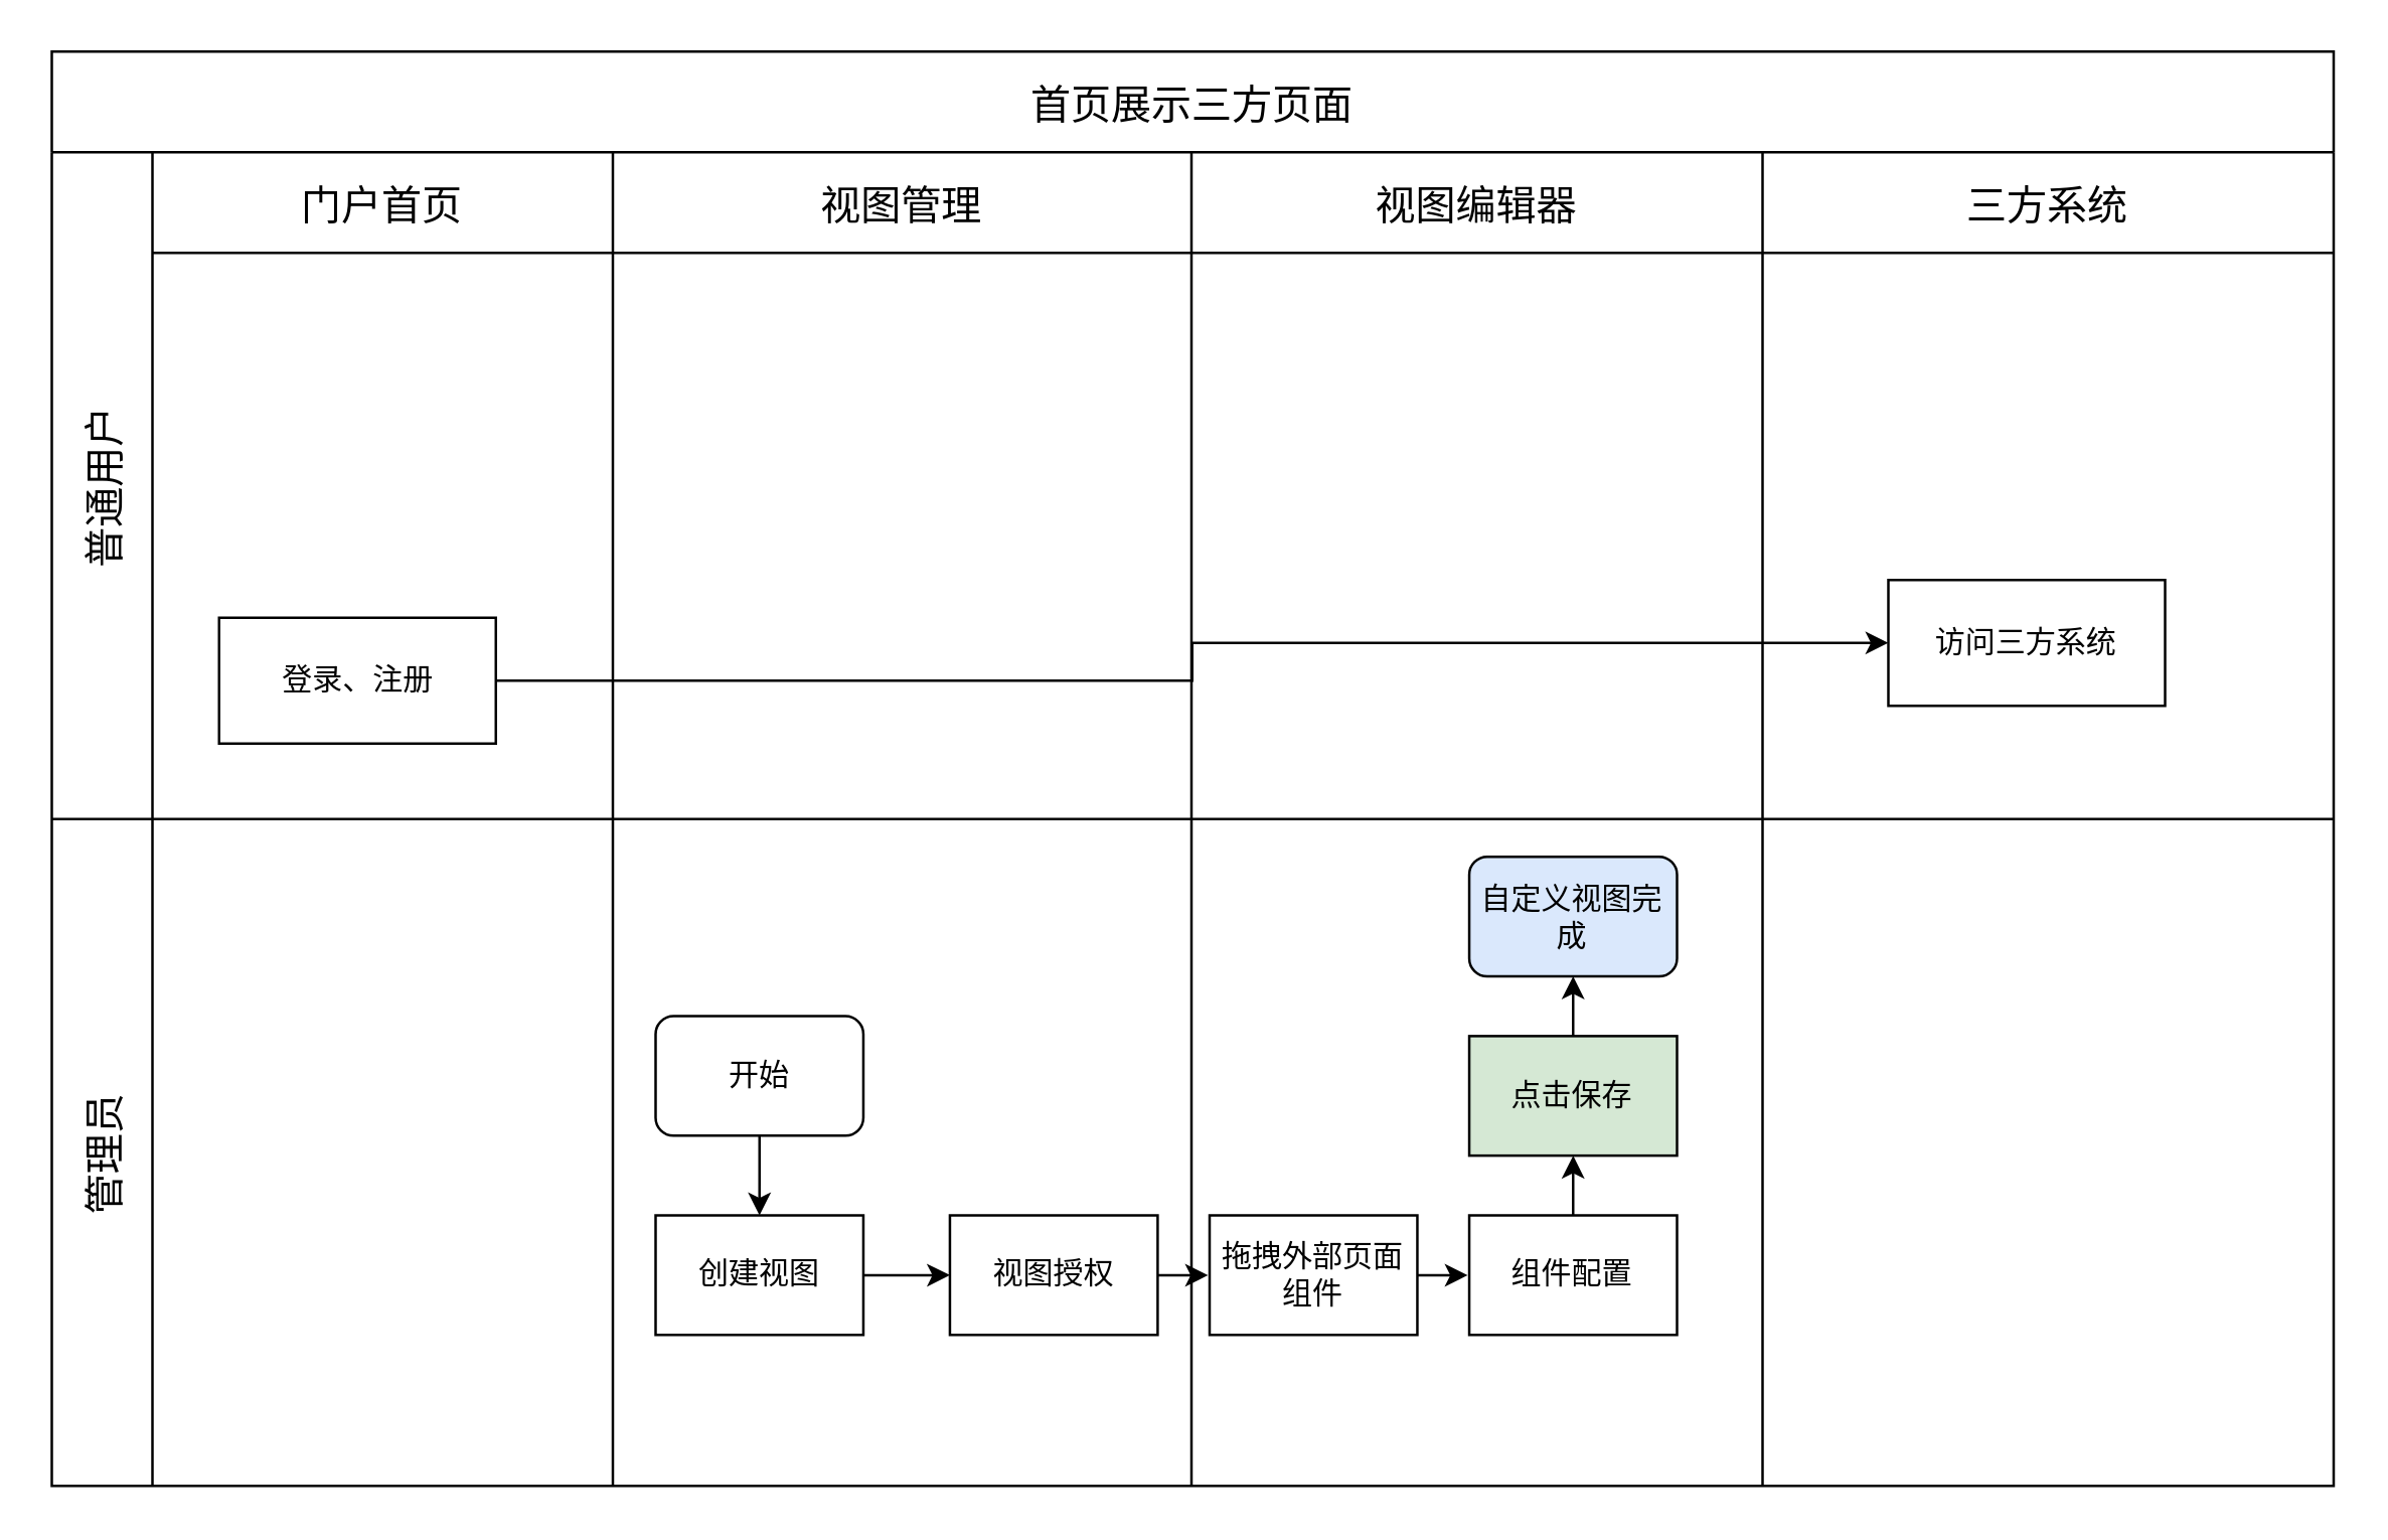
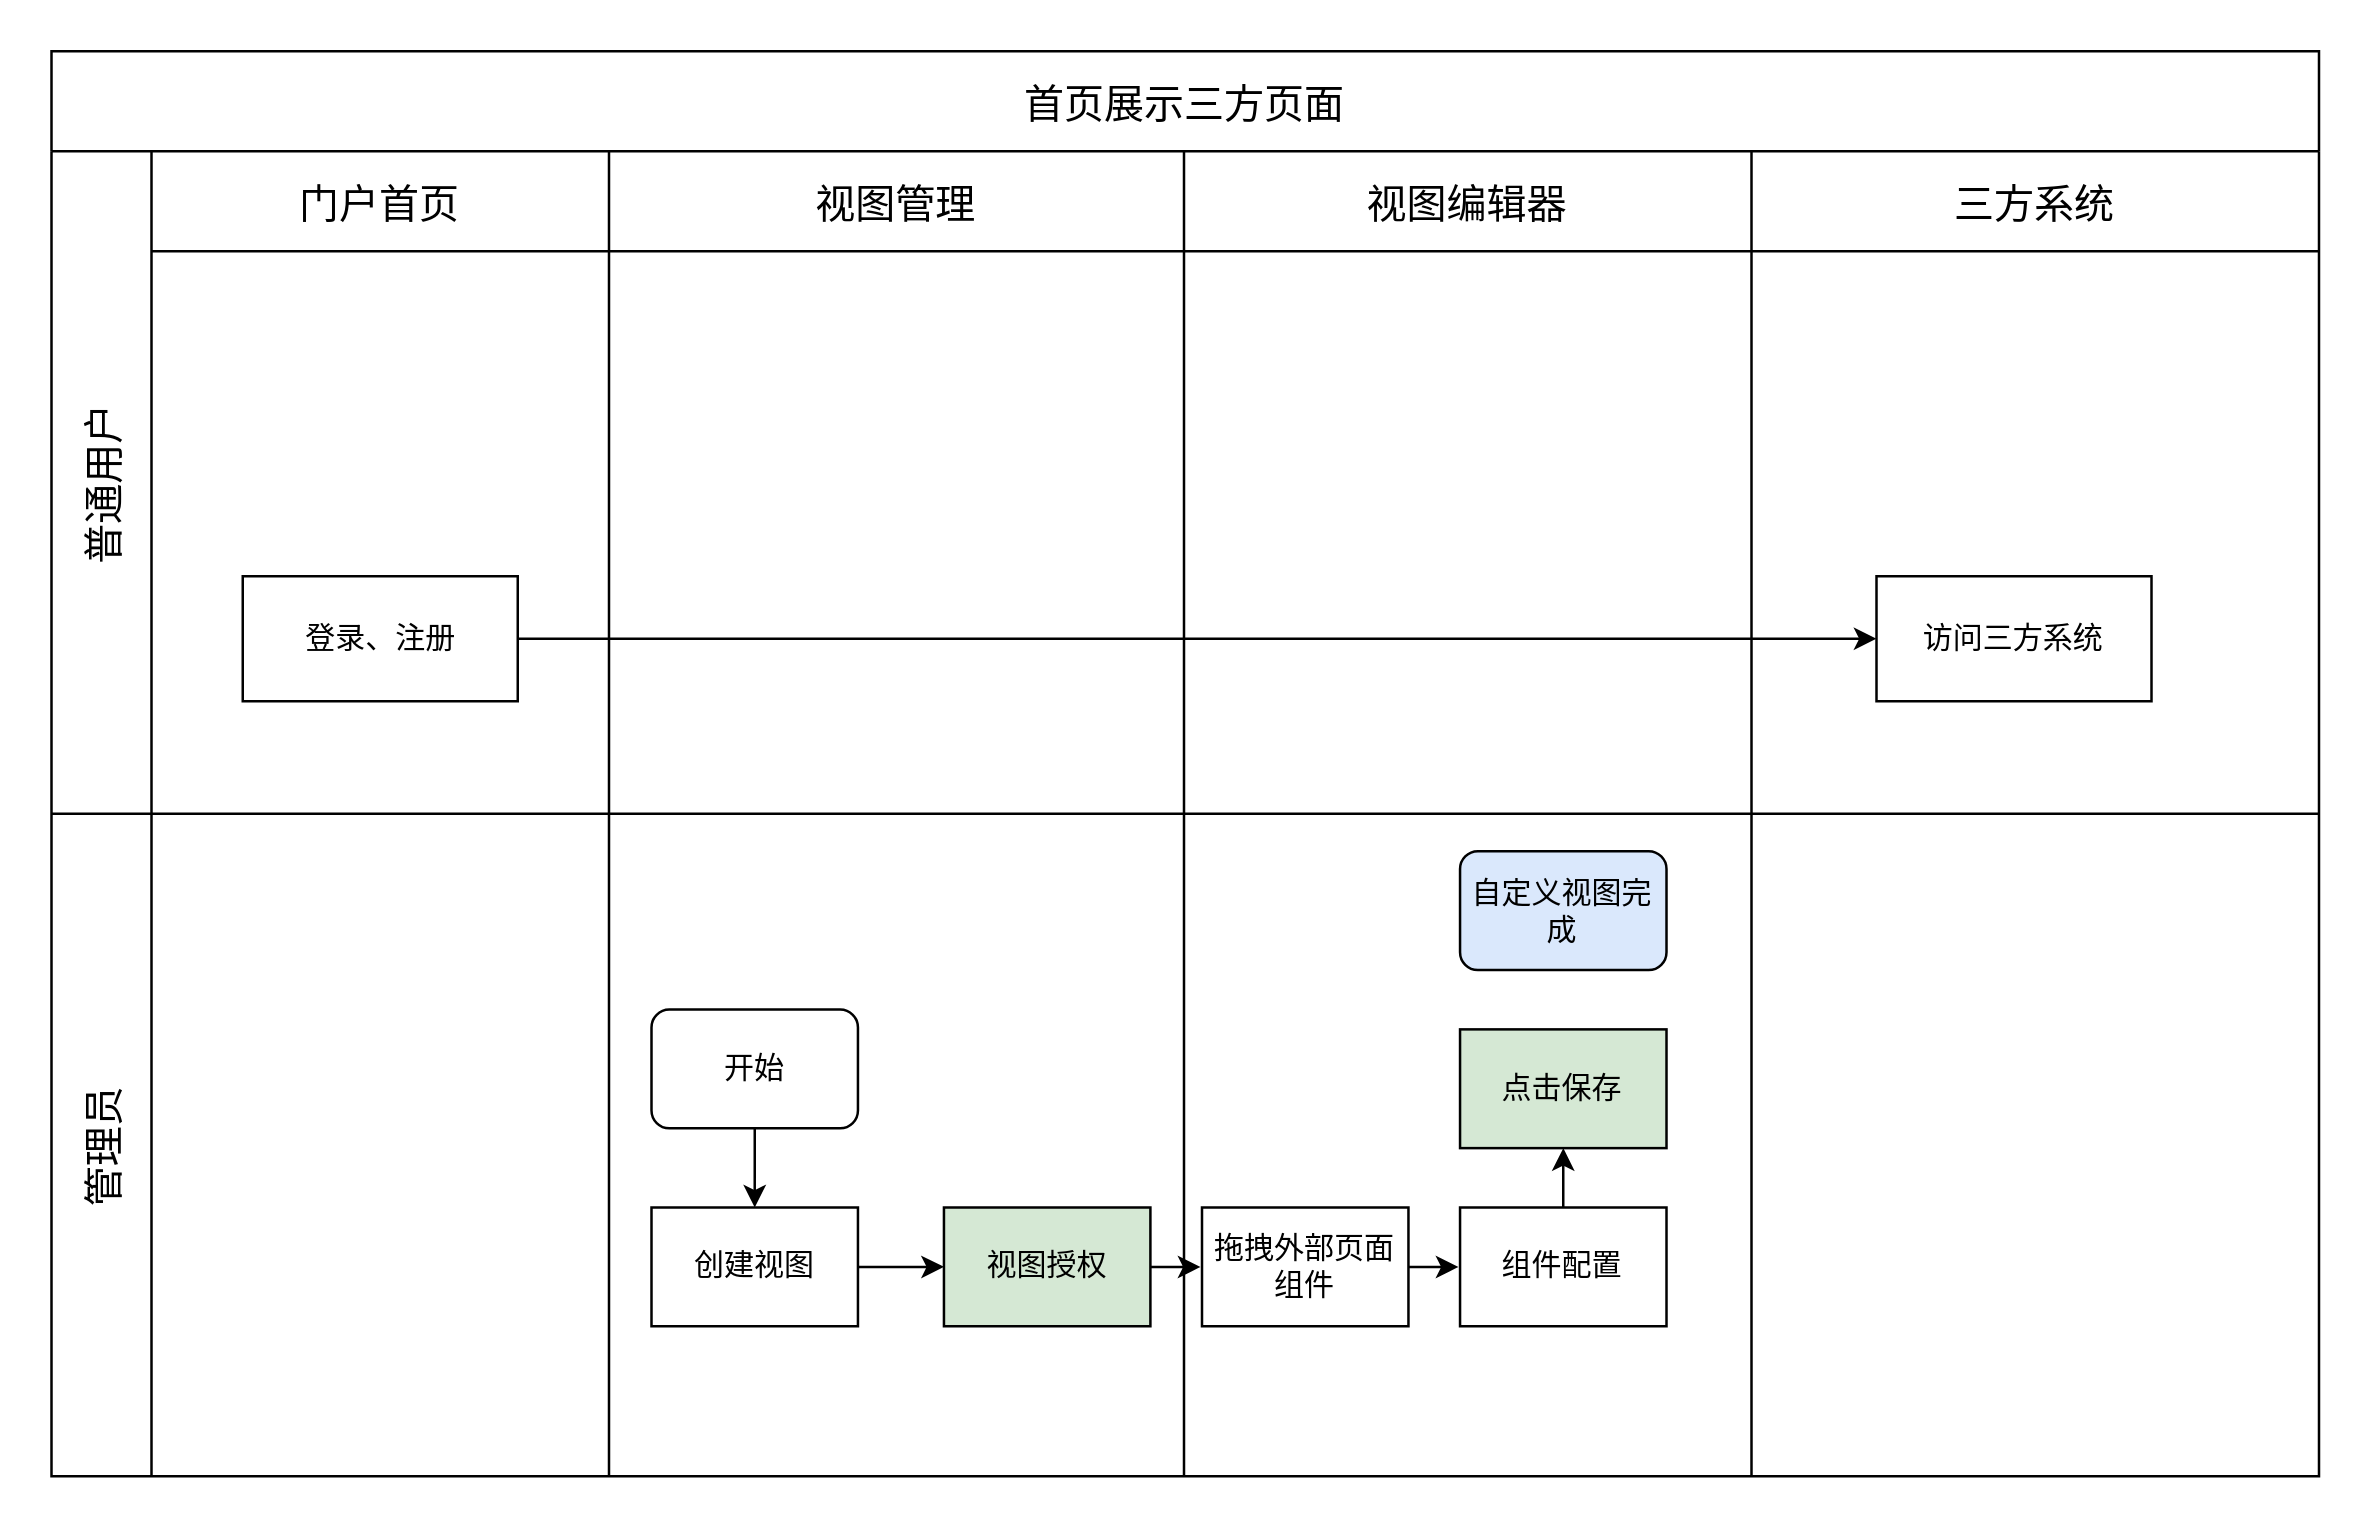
  <mxCell id="0" />
  <mxCell id="1" parent="0" />
  <mxCell id="2" value="首页展示三方页面" style="shape=table;childLayout=tableLayout;startSize=40;collapsible=0;recursiveResize=0;expand=0;fontSize=16;" vertex="1" parent="1"><mxGeometry x="20" y="20" width="907" height="570" as="geometry" /></mxCell>
  <mxCell id="3" value="普通用户" style="shape=tableRow;horizontal=0;swimlaneHead=0;swimlaneBody=0;top=0;left=0;strokeColor=inherit;bottom=0;right=0;dropTarget=0;fontStyle=0;fillColor=none;points=[[0,0.5],[1,0.5]];portConstraint=eastwest;startSize=40;collapsible=0;recursiveResize=0;expand=0;fontSize=16;" vertex="1" parent="2"><mxGeometry y="40" width="907" height="265" as="geometry" /></mxCell>
  <mxCell id="4" value="门户首页" style="swimlane;swimlaneHead=0;swimlaneBody=0;fontStyle=0;strokeColor=inherit;connectable=0;fillColor=none;startSize=40;collapsible=0;recursiveResize=0;expand=0;fontSize=16;" vertex="1" parent="3"><mxGeometry x="40" width="183" height="265" as="geometry"><mxRectangle width="183" height="265" as="alternateBounds" /></mxGeometry></mxCell>
- <mxCell id="5" value="登录、注册" style="rounded=0;whiteSpace=wrap;html=1;" vertex="1" parent="4"><mxGeometry x="26.5" y="185" width="110" height="50" as="geometry" /></mxCell>
+ <mxCell id="5" value="登录、注册" style="rounded=0;whiteSpace=wrap;html=1;" vertex="1" parent="4"><mxGeometry x="36.5" y="170" width="110" height="50" as="geometry" /></mxCell>
  <mxCell id="6" value="视图管理" style="swimlane;swimlaneHead=0;swimlaneBody=0;fontStyle=0;strokeColor=inherit;connectable=0;fillColor=none;startSize=40;collapsible=0;recursiveResize=0;expand=0;fontSize=16;" vertex="1" parent="3"><mxGeometry x="223" width="230" height="265" as="geometry"><mxRectangle width="230" height="265" as="alternateBounds" /></mxGeometry></mxCell>
  <mxCell id="7" value="视图编辑器" style="swimlane;swimlaneHead=0;swimlaneBody=0;fontStyle=0;strokeColor=inherit;connectable=0;fillColor=none;startSize=40;collapsible=0;recursiveResize=0;expand=0;fontSize=16;" vertex="1" parent="3"><mxGeometry x="453" width="227" height="265" as="geometry"><mxRectangle width="227" height="265" as="alternateBounds" /></mxGeometry></mxCell>
  <mxCell id="8" value="三方系统" style="swimlane;swimlaneHead=0;swimlaneBody=0;fontStyle=0;strokeColor=inherit;connectable=0;fillColor=none;startSize=40;collapsible=0;recursiveResize=0;expand=0;fontSize=16;" vertex="1" parent="3"><mxGeometry x="680" width="227" height="265" as="geometry"><mxRectangle width="227" height="265" as="alternateBounds" /></mxGeometry></mxCell>
  <mxCell id="9" value="访问三方系统" style="rounded=0;whiteSpace=wrap;html=1;" vertex="1" parent="8"><mxGeometry x="50" y="170" width="110" height="50" as="geometry" /></mxCell>
  <mxCell id="10" style="edgeStyle=orthogonalEdgeStyle;rounded=0;orthogonalLoop=1;jettySize=auto;html=1;entryX=0;entryY=0.5;entryDx=0;entryDy=0;" edge="1" parent="3" source="5" target="9"><mxGeometry relative="1" as="geometry" /></mxCell>
  <mxCell id="11" value="管理员" style="shape=tableRow;horizontal=0;swimlaneHead=0;swimlaneBody=0;top=0;left=0;strokeColor=inherit;bottom=0;right=0;dropTarget=0;fontStyle=0;fillColor=none;points=[[0,0.5],[1,0.5]];portConstraint=eastwest;startSize=40;collapsible=0;recursiveResize=0;expand=0;fontSize=16;" vertex="1" parent="2"><mxGeometry y="305" width="907" height="265" as="geometry" /></mxCell>
  <mxCell id="12" value="" style="swimlane;swimlaneHead=0;swimlaneBody=0;fontStyle=0;connectable=0;strokeColor=inherit;fillColor=none;startSize=0;collapsible=0;recursiveResize=0;expand=0;fontSize=16;" vertex="1" parent="11"><mxGeometry x="40" width="183" height="265" as="geometry"><mxRectangle width="183" height="265" as="alternateBounds" /></mxGeometry></mxCell>
  <mxCell id="13" value="" style="swimlane;swimlaneHead=0;swimlaneBody=0;fontStyle=0;connectable=0;strokeColor=inherit;fillColor=none;startSize=0;collapsible=0;recursiveResize=0;expand=0;fontSize=16;" vertex="1" parent="11"><mxGeometry x="223" width="230" height="265" as="geometry"><mxRectangle width="230" height="265" as="alternateBounds" /></mxGeometry></mxCell>
  <mxCell id="14" value="" style="swimlane;swimlaneHead=0;swimlaneBody=0;fontStyle=0;connectable=0;strokeColor=inherit;fillColor=none;startSize=0;collapsible=0;recursiveResize=0;expand=0;fontSize=16;" vertex="1" parent="11"><mxGeometry x="453" width="227" height="265" as="geometry"><mxRectangle width="227" height="265" as="alternateBounds" /></mxGeometry></mxCell>
  <mxCell id="15" value="" style="group" vertex="1" connectable="0" parent="14"><mxGeometry x="-213" y="15" width="406" height="190" as="geometry" /></mxCell>
  <mxCell id="16" style="edgeStyle=orthogonalEdgeStyle;rounded=0;orthogonalLoop=1;jettySize=auto;html=1;entryX=0.5;entryY=0;entryDx=0;entryDy=0;" edge="1" parent="15" source="17" target="19"><mxGeometry relative="1" as="geometry" /></mxCell>
  <mxCell id="17" value="开始" style="rounded=1;whiteSpace=wrap;html=1;" vertex="1" parent="15"><mxGeometry y="63.333" width="82.576" height="47.5" as="geometry" /></mxCell>
  <mxCell id="18" style="edgeStyle=orthogonalEdgeStyle;rounded=0;orthogonalLoop=1;jettySize=auto;html=1;entryX=0;entryY=0.5;entryDx=0;entryDy=0;" edge="1" parent="15" source="19" target="21"><mxGeometry relative="1" as="geometry" /></mxCell>
  <mxCell id="19" value="创建视图" style="rounded=0;whiteSpace=wrap;html=1;" vertex="1" parent="15"><mxGeometry y="142.5" width="82.576" height="47.5" as="geometry" /></mxCell>
  <mxCell id="20" style="edgeStyle=orthogonalEdgeStyle;rounded=0;orthogonalLoop=1;jettySize=auto;html=1;entryX=0;entryY=0.5;entryDx=0;entryDy=0;" edge="1" parent="15" source="21" target="23"><mxGeometry relative="1" as="geometry" /></mxCell>
- <mxCell id="21" value="视图授权" style="rounded=0;whiteSpace=wrap;html=1;" vertex="1" parent="15"><mxGeometry x="116.983" y="142.5" width="82.576" height="47.5" as="geometry" /></mxCell>
+ <mxCell id="21" value="视图授权" style="rounded=0;whiteSpace=wrap;html=1;fillColor=#d5e8d4;" vertex="1" parent="15"><mxGeometry x="116.983" y="142.5" width="82.576" height="47.5" as="geometry" /></mxCell>
  <mxCell id="22" style="edgeStyle=orthogonalEdgeStyle;rounded=0;orthogonalLoop=1;jettySize=auto;html=1;entryX=0;entryY=0.5;entryDx=0;entryDy=0;" edge="1" parent="15" source="23" target="25"><mxGeometry relative="1" as="geometry" /></mxCell>
  <mxCell id="23" value="拖拽外部页面组件" style="rounded=0;whiteSpace=wrap;html=1;" vertex="1" parent="15"><mxGeometry x="220.203" y="142.5" width="82.576" height="47.5" as="geometry" /></mxCell>
  <mxCell id="24" style="edgeStyle=orthogonalEdgeStyle;rounded=0;orthogonalLoop=1;jettySize=auto;html=1;entryX=0.5;entryY=1;entryDx=0;entryDy=0;" edge="1" parent="15" source="25" target="27"><mxGeometry relative="1" as="geometry" /></mxCell>
  <mxCell id="25" value="组件配置" style="rounded=0;whiteSpace=wrap;html=1;" vertex="1" parent="15"><mxGeometry x="323.424" y="142.5" width="82.576" height="47.5" as="geometry" /></mxCell>
- <mxCell id="26" style="edgeStyle=orthogonalEdgeStyle;rounded=0;orthogonalLoop=1;jettySize=auto;html=1;entryX=0.5;entryY=1;entryDx=0;entryDy=0;" edge="1" parent="15" source="27" target="28"><mxGeometry relative="1" as="geometry" /></mxCell>
  <mxCell id="27" value="点击保存" style="rounded=0;whiteSpace=wrap;html=1;fillColor=#d5e8d4;" vertex="1" parent="15"><mxGeometry x="323.424" y="71.25" width="82.576" height="47.5" as="geometry" /></mxCell>
  <mxCell id="28" value="自定义视图完成" style="rounded=1;whiteSpace=wrap;html=1;fillColor=#dae8fc;" vertex="1" parent="15"><mxGeometry x="323.424" width="82.576" height="47.5" as="geometry" /></mxCell>
  <mxCell id="29" style="swimlane;swimlaneHead=0;swimlaneBody=0;fontStyle=0;connectable=0;strokeColor=inherit;fillColor=none;startSize=0;collapsible=0;recursiveResize=0;expand=0;fontSize=16;" vertex="1" parent="11"><mxGeometry x="680" width="227" height="265" as="geometry"><mxRectangle width="227" height="265" as="alternateBounds" /></mxGeometry></mxCell>
